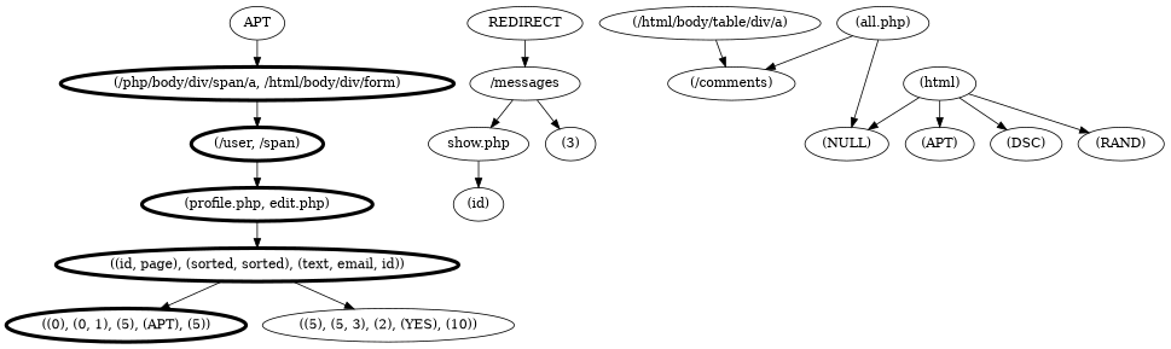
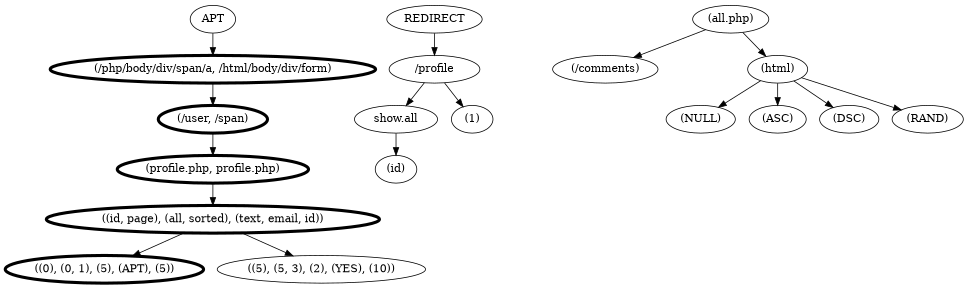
  digraph {
    rankdir=TB
    ranksep=.4
    n1 [label=APT]
    n2 [label="(/php/body/div/span/a, /html/body/div/form)" penwidth=4]
    n3 [label="(/user, /span)" penwidth=4]
    n4 [label=REDIRECT]
-   n5 [label="/messages"]
-   n6 [label="(/html/body/table/div/a)"]
+   n5 [label="/profile"]
    n7 [label="(/comments)"]
-   n8 [label="(profile.php, edit.php)" penwidth=4]
-   n9 [label="show.php"]
-   n10 [label="(3)"]
-   n11 [label="((id, page), (sorted, sorted), (text, email, id))" penwidth=4]
+   n8 [label="(profile.php, profile.php)" penwidth=4]
+   n9 [label="show.all"]
+   n10 [label="(1)"]
+   n11 [label="((id, page), (all, sorted), (text, email, id))" penwidth=4]
    n12 [label="(id)"]
    n13 [label="(all.php)"]
    n14 [label="(html)"]
    n15 [label="((0), (0, 1), (5), (APT), (5))" penwidth=4]
    n16 [label="((5), (5, 3), (2), (YES), (10))"]
    n17 [label="(NULL)"]
-   n18 [label="(APT)"]
+   n18 [label="(ASC)"]
    n19 [label="(DSC)"]
    n20 [label="(RAND)"]
    n1 -> n2
    n2 -> n3
    n3 -> n8
    n4 -> n5
    n5 -> n9
    n5 -> n10
-   n6 -> n7
    n8 -> n11
    n9 -> n12
    n11 -> n15
    n11 -> n16
    n13 -> n7
-   n13 -> n17
+   n13 -> n14
    n14 -> n17
    n14 -> n18
    n14 -> n19
    n14 -> n20
  }
